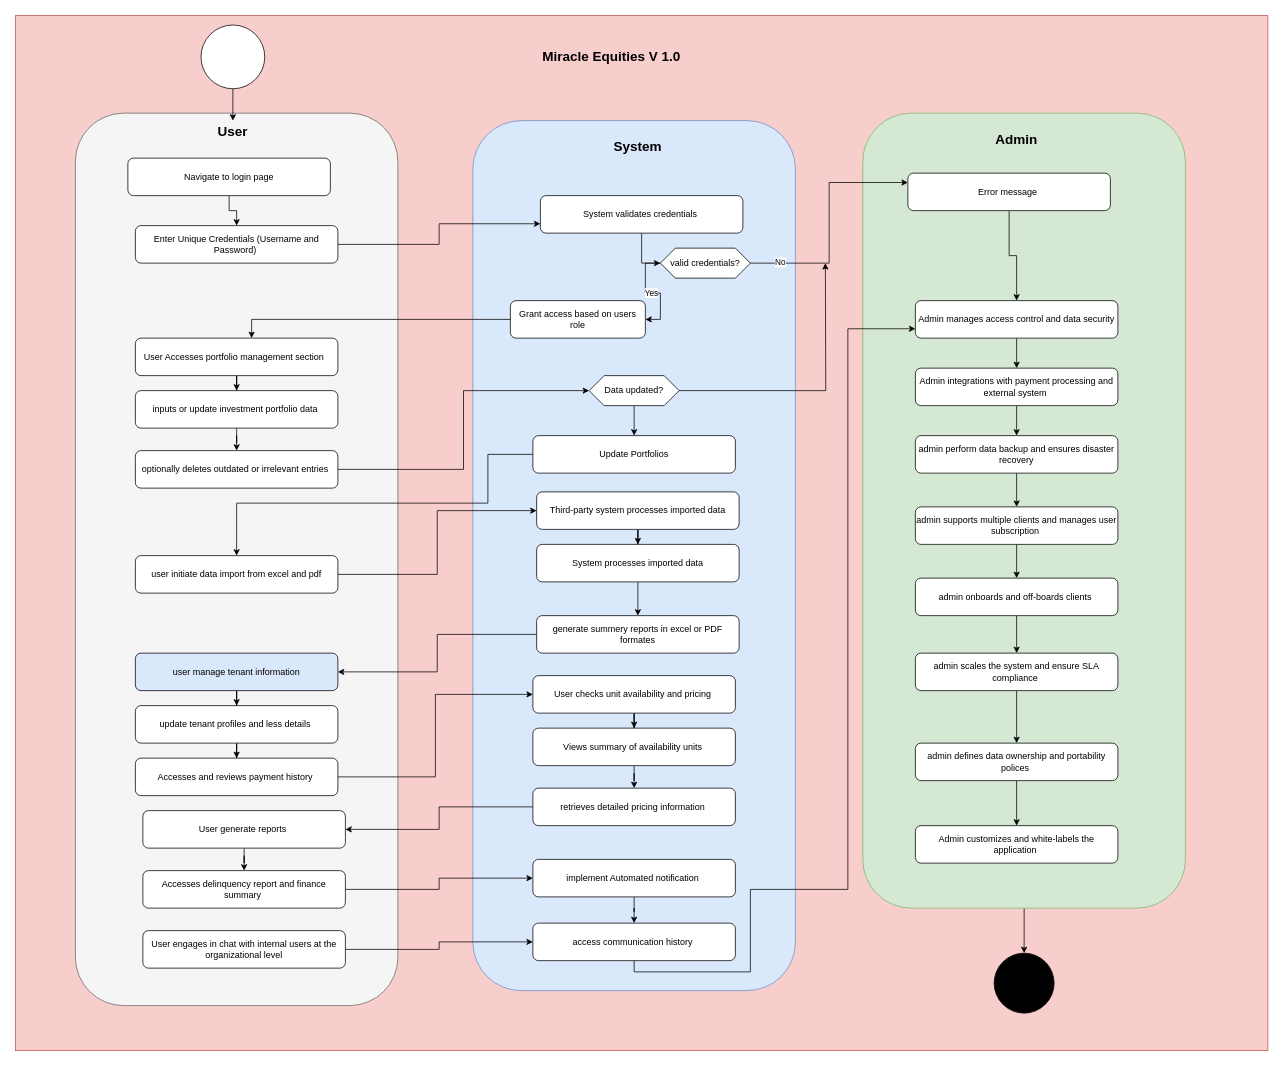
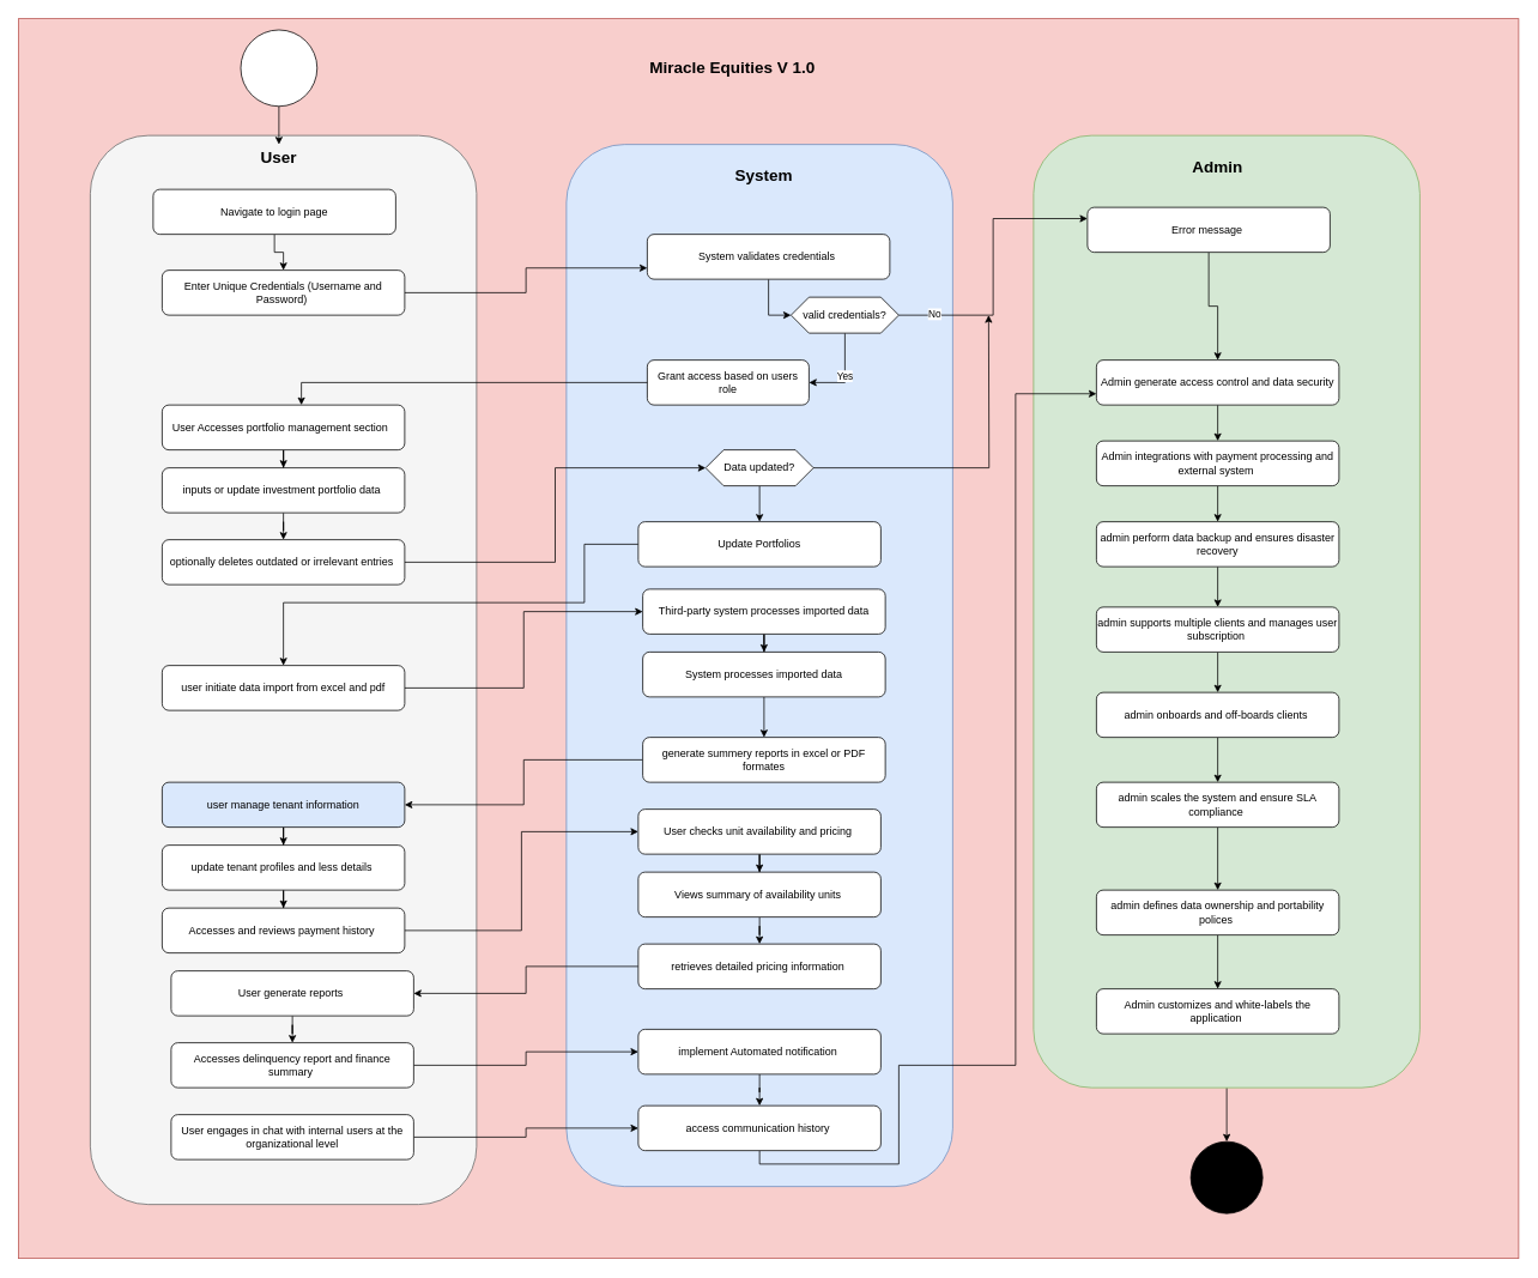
  <mxCell id="0" />
  <mxCell id="1" parent="0" />
  <mxCell id="2" value="" style="rounded=0;whiteSpace=wrap;html=1;fillColor=#f8cecc;strokeColor=#b85450;" vertex="1" parent="1"><mxGeometry x="20" y="20" width="1670" height="1380" as="geometry" /></mxCell>
  <mxCell id="3" value="" style="rounded=1;whiteSpace=wrap;html=1;fillColor=#f5f5f5;fontColor=#333333;strokeColor=#666666;" vertex="1" parent="1"><mxGeometry x="100" y="150" width="430" height="1190" as="geometry" /></mxCell>
  <mxCell id="4" value="" style="edgeStyle=orthogonalEdgeStyle;rounded=0;orthogonalLoop=1;jettySize=auto;html=1;" edge="1" parent="1" source="5" target="76"><mxGeometry relative="1" as="geometry" /></mxCell>
  <mxCell id="5" value="" style="rounded=1;whiteSpace=wrap;html=1;fillColor=#d5e8d4;strokeColor=#82b366;" vertex="1" parent="1"><mxGeometry x="1150" y="150" width="430" height="1060" as="geometry" /></mxCell>
  <mxCell id="6" value="" style="rounded=1;whiteSpace=wrap;html=1;fillColor=#dae8fc;strokeColor=#6c8ebf;" vertex="1" parent="1"><mxGeometry x="630" y="160" width="430" height="1160" as="geometry" /></mxCell>
  <mxCell id="7" style="edgeStyle=orthogonalEdgeStyle;rounded=0;orthogonalLoop=1;jettySize=auto;html=1;" edge="1" parent="1" source="8" target="13"><mxGeometry relative="1" as="geometry" /></mxCell>
  <mxCell id="8" value="Navigate to login page" style="rounded=1;whiteSpace=wrap;html=1;" vertex="1" parent="1"><mxGeometry x="170" y="210" width="270" height="50" as="geometry" /></mxCell>
  <mxCell id="9" value="&lt;font style=&quot;font-size: 18px;&quot;&gt;&lt;b style=&quot;&quot;&gt;User&lt;/b&gt;&lt;/font&gt;" style="text;html=1;strokeColor=none;fillColor=none;align=center;verticalAlign=middle;whiteSpace=wrap;rounded=0;" vertex="1" parent="1"><mxGeometry x="280" y="160" width="60" height="30" as="geometry" /></mxCell>
  <mxCell id="10" value="&lt;font style=&quot;font-size: 18px;&quot;&gt;&lt;b&gt;System&lt;/b&gt;&lt;/font&gt;" style="text;html=1;strokeColor=none;fillColor=none;align=center;verticalAlign=middle;whiteSpace=wrap;rounded=0;" vertex="1" parent="1"><mxGeometry x="820" y="180" width="60" height="30" as="geometry" /></mxCell>
  <mxCell id="11" value="&lt;b&gt;&lt;font style=&quot;font-size: 18px;&quot;&gt;Admin&lt;/font&gt;&lt;/b&gt;" style="text;html=1;strokeColor=none;fillColor=none;align=center;verticalAlign=middle;whiteSpace=wrap;rounded=0;" vertex="1" parent="1"><mxGeometry x="1325" y="170" width="60" height="30" as="geometry" /></mxCell>
  <mxCell id="12" style="edgeStyle=orthogonalEdgeStyle;rounded=0;orthogonalLoop=1;jettySize=auto;html=1;entryX=0;entryY=0.75;entryDx=0;entryDy=0;" edge="1" parent="1" source="13" target="33"><mxGeometry relative="1" as="geometry" /></mxCell>
  <mxCell id="13" value="Enter Unique Credentials (Username and Password)&amp;nbsp;" style="rounded=1;whiteSpace=wrap;html=1;" vertex="1" parent="1"><mxGeometry x="180" y="300" width="270" height="50" as="geometry" /></mxCell>
  <mxCell id="14" style="edgeStyle=orthogonalEdgeStyle;rounded=0;orthogonalLoop=1;jettySize=auto;html=1;entryX=0.5;entryY=0;entryDx=0;entryDy=0;" edge="1" parent="1" source="15" target="17"><mxGeometry relative="1" as="geometry" /></mxCell>
  <mxCell id="15" value="User Accesses portfolio management section&amp;nbsp;&amp;nbsp;" style="rounded=1;whiteSpace=wrap;html=1;" vertex="1" parent="1"><mxGeometry x="180" y="450" width="270" height="50" as="geometry" /></mxCell>
  <mxCell id="16" value="" style="edgeStyle=orthogonalEdgeStyle;rounded=0;orthogonalLoop=1;jettySize=auto;html=1;" edge="1" parent="1" source="17" target="19"><mxGeometry relative="1" as="geometry" /></mxCell>
  <mxCell id="17" value="inputs or update investment portfolio data&amp;nbsp;" style="rounded=1;whiteSpace=wrap;html=1;" vertex="1" parent="1"><mxGeometry x="180" y="520" width="270" height="50" as="geometry" /></mxCell>
  <mxCell id="18" style="edgeStyle=orthogonalEdgeStyle;rounded=0;orthogonalLoop=1;jettySize=auto;html=1;entryX=0;entryY=0.5;entryDx=0;entryDy=0;" edge="1" parent="1" source="19" target="41"><mxGeometry relative="1" as="geometry" /></mxCell>
  <mxCell id="19" value="optionally deletes outdated or irrelevant entries&amp;nbsp;" style="rounded=1;whiteSpace=wrap;html=1;" vertex="1" parent="1"><mxGeometry x="180" y="600" width="270" height="50" as="geometry" /></mxCell>
  <mxCell id="20" style="edgeStyle=orthogonalEdgeStyle;rounded=0;orthogonalLoop=1;jettySize=auto;html=1;entryX=0;entryY=0.5;entryDx=0;entryDy=0;" edge="1" parent="1" source="21" target="45"><mxGeometry relative="1" as="geometry" /></mxCell>
  <mxCell id="21" value="user initiate data import from excel and pdf" style="rounded=1;whiteSpace=wrap;html=1;" vertex="1" parent="1"><mxGeometry x="180" y="740" width="270" height="50" as="geometry" /></mxCell>
  <mxCell id="22" style="edgeStyle=orthogonalEdgeStyle;rounded=0;orthogonalLoop=1;jettySize=auto;html=1;entryX=0.5;entryY=0;entryDx=0;entryDy=0;" edge="1" parent="1" source="23" target="25"><mxGeometry relative="1" as="geometry" /></mxCell>
  <mxCell id="23" value="user manage tenant information" style="rounded=1;whiteSpace=wrap;html=1;fillColor=#dae8fc;" vertex="1" parent="1"><mxGeometry x="180" y="870" width="270" height="50" as="geometry" /></mxCell>
  <mxCell id="24" style="edgeStyle=orthogonalEdgeStyle;rounded=0;orthogonalLoop=1;jettySize=auto;html=1;" edge="1" parent="1" source="25" target="27"><mxGeometry relative="1" as="geometry" /></mxCell>
  <mxCell id="25" value="update tenant profiles and less details&amp;nbsp;" style="rounded=1;whiteSpace=wrap;html=1;" vertex="1" parent="1"><mxGeometry x="180" y="940" width="270" height="50" as="geometry" /></mxCell>
  <mxCell id="26" style="edgeStyle=orthogonalEdgeStyle;rounded=0;orthogonalLoop=1;jettySize=auto;html=1;entryX=0;entryY=0.5;entryDx=0;entryDy=0;" edge="1" parent="1" source="27" target="49"><mxGeometry relative="1" as="geometry" /></mxCell>
  <mxCell id="27" value="Accesses and reviews payment history&amp;nbsp;" style="rounded=1;whiteSpace=wrap;html=1;" vertex="1" parent="1"><mxGeometry x="180" y="1010" width="270" height="50" as="geometry" /></mxCell>
  <mxCell id="28" style="edgeStyle=orthogonalEdgeStyle;rounded=0;orthogonalLoop=1;jettySize=auto;html=1;entryX=0;entryY=0.5;entryDx=0;entryDy=0;" edge="1" parent="1" source="29" target="55"><mxGeometry relative="1" as="geometry" /></mxCell>
  <mxCell id="29" value="Accesses delinquency report and finance summary&amp;nbsp;" style="rounded=1;whiteSpace=wrap;html=1;" vertex="1" parent="1"><mxGeometry x="190" y="1160" width="270" height="50" as="geometry" /></mxCell>
  <mxCell id="30" style="edgeStyle=orthogonalEdgeStyle;rounded=0;orthogonalLoop=1;jettySize=auto;html=1;entryX=0.5;entryY=0;entryDx=0;entryDy=0;" edge="1" parent="1" source="31" target="29"><mxGeometry relative="1" as="geometry" /></mxCell>
  <mxCell id="31" value="User generate reports&amp;nbsp;" style="rounded=1;whiteSpace=wrap;html=1;" vertex="1" parent="1"><mxGeometry x="190" y="1080" width="270" height="50" as="geometry" /></mxCell>
  <mxCell id="32" style="edgeStyle=orthogonalEdgeStyle;rounded=0;orthogonalLoop=1;jettySize=auto;html=1;entryX=0;entryY=0.5;entryDx=0;entryDy=0;" edge="1" parent="1" source="33" target="37"><mxGeometry relative="1" as="geometry" /></mxCell>
  <mxCell id="33" value="System validates credentials&amp;nbsp;" style="rounded=1;whiteSpace=wrap;html=1;" vertex="1" parent="1"><mxGeometry x="720" y="260" width="270" height="50" as="geometry" /></mxCell>
  <mxCell id="34" value="Yes" style="edgeStyle=orthogonalEdgeStyle;rounded=0;orthogonalLoop=1;jettySize=auto;html=1;entryX=1;entryY=0.5;entryDx=0;entryDy=0;" edge="1" parent="1" source="37" target="38"><mxGeometry relative="1" as="geometry" /></mxCell>
  <mxCell id="35" style="edgeStyle=orthogonalEdgeStyle;rounded=0;orthogonalLoop=1;jettySize=auto;html=1;entryX=0;entryY=0.25;entryDx=0;entryDy=0;" edge="1" parent="1" source="37" target="73"><mxGeometry relative="1" as="geometry" /></mxCell>
  <mxCell id="36" value="No" style="edgeLabel;html=1;align=center;verticalAlign=middle;resizable=0;points=[];" vertex="1" connectable="0" parent="35"><mxGeometry x="-0.756" y="2" relative="1" as="geometry"><mxPoint as="offset" /></mxGeometry></mxCell>
  <mxCell id="37" value="valid credentials?" style="shape=hexagon;perimeter=hexagonPerimeter2;whiteSpace=wrap;html=1;fixedSize=1;" vertex="1" parent="1"><mxGeometry x="880" y="330" width="120" height="40" as="geometry" /></mxCell>
- <mxCell id="38" value="Grant access based on users role" style="rounded=1;whiteSpace=wrap;html=1;" vertex="1" parent="1"><mxGeometry x="680" y="400" width="180" height="50" as="geometry" /></mxCell>
+ <mxCell id="38" value="Grant access based on users role" style="rounded=1;whiteSpace=wrap;html=1;" vertex="1" parent="1"><mxGeometry x="720" y="400" width="180" height="50" as="geometry" /></mxCell>
  <mxCell id="39" style="edgeStyle=orthogonalEdgeStyle;rounded=0;orthogonalLoop=1;jettySize=auto;html=1;entryX=0.5;entryY=0;entryDx=0;entryDy=0;" edge="1" parent="1" source="41" target="43"><mxGeometry relative="1" as="geometry" /></mxCell>
  <mxCell id="40" style="edgeStyle=orthogonalEdgeStyle;rounded=0;orthogonalLoop=1;jettySize=auto;html=1;" edge="1" parent="1" source="41"><mxGeometry relative="1" as="geometry"><mxPoint x="1100" y="350" as="targetPoint" /></mxGeometry></mxCell>
  <mxCell id="41" value="Data updated?" style="shape=hexagon;perimeter=hexagonPerimeter2;whiteSpace=wrap;html=1;fixedSize=1;" vertex="1" parent="1"><mxGeometry x="785" y="500" width="120" height="40" as="geometry" /></mxCell>
  <mxCell id="42" style="edgeStyle=orthogonalEdgeStyle;rounded=0;orthogonalLoop=1;jettySize=auto;html=1;entryX=0.5;entryY=0;entryDx=0;entryDy=0;" edge="1" parent="1" source="43" target="21"><mxGeometry relative="1" as="geometry"><Array as="points"><mxPoint x="650" y="605" /><mxPoint x="650" y="670" /><mxPoint x="315" y="670" /></Array></mxGeometry></mxCell>
  <mxCell id="43" value="Update Portfolios" style="rounded=1;whiteSpace=wrap;html=1;" vertex="1" parent="1"><mxGeometry x="710" y="580" width="270" height="50" as="geometry" /></mxCell>
  <mxCell id="44" value="" style="edgeStyle=orthogonalEdgeStyle;rounded=0;orthogonalLoop=1;jettySize=auto;html=1;" edge="1" parent="1" source="45" target="83"><mxGeometry relative="1" as="geometry" /></mxCell>
  <mxCell id="45" value="Third-party system processes imported data" style="rounded=1;whiteSpace=wrap;html=1;" vertex="1" parent="1"><mxGeometry x="715" y="655" width="270" height="50" as="geometry" /></mxCell>
  <mxCell id="46" style="edgeStyle=orthogonalEdgeStyle;rounded=0;orthogonalLoop=1;jettySize=auto;html=1;" edge="1" parent="1" source="47" target="23"><mxGeometry relative="1" as="geometry" /></mxCell>
  <mxCell id="47" value="generate summery reports in excel or PDF formates" style="rounded=1;whiteSpace=wrap;html=1;" vertex="1" parent="1"><mxGeometry x="715" y="820" width="270" height="50" as="geometry" /></mxCell>
  <mxCell id="48" style="edgeStyle=orthogonalEdgeStyle;rounded=0;orthogonalLoop=1;jettySize=auto;html=1;" edge="1" parent="1" source="49" target="51"><mxGeometry relative="1" as="geometry" /></mxCell>
  <mxCell id="49" value="User checks unit availability and pricing&amp;nbsp;" style="rounded=1;whiteSpace=wrap;html=1;" vertex="1" parent="1"><mxGeometry x="710" y="900" width="270" height="50" as="geometry" /></mxCell>
  <mxCell id="50" style="edgeStyle=orthogonalEdgeStyle;rounded=0;orthogonalLoop=1;jettySize=auto;html=1;entryX=0.5;entryY=0;entryDx=0;entryDy=0;" edge="1" parent="1" source="51" target="53"><mxGeometry relative="1" as="geometry" /></mxCell>
  <mxCell id="51" value="Views summary of availability units&amp;nbsp;" style="rounded=1;whiteSpace=wrap;html=1;" vertex="1" parent="1"><mxGeometry x="710" y="970" width="270" height="50" as="geometry" /></mxCell>
  <mxCell id="52" style="edgeStyle=orthogonalEdgeStyle;rounded=0;orthogonalLoop=1;jettySize=auto;html=1;entryX=1;entryY=0.5;entryDx=0;entryDy=0;" edge="1" parent="1" source="53" target="31"><mxGeometry relative="1" as="geometry" /></mxCell>
  <mxCell id="53" value="retrieves detailed pricing information&amp;nbsp;" style="rounded=1;whiteSpace=wrap;html=1;" vertex="1" parent="1"><mxGeometry x="710" y="1050" width="270" height="50" as="geometry" /></mxCell>
  <mxCell id="54" style="edgeStyle=orthogonalEdgeStyle;rounded=0;orthogonalLoop=1;jettySize=auto;html=1;entryX=0.5;entryY=0;entryDx=0;entryDy=0;" edge="1" parent="1" source="55" target="57"><mxGeometry relative="1" as="geometry" /></mxCell>
  <mxCell id="55" value="implement Automated notification&amp;nbsp;" style="rounded=1;whiteSpace=wrap;html=1;" vertex="1" parent="1"><mxGeometry x="710" y="1145" width="270" height="50" as="geometry" /></mxCell>
  <mxCell id="56" style="edgeStyle=orthogonalEdgeStyle;rounded=0;orthogonalLoop=1;jettySize=auto;html=1;entryX=0;entryY=0.75;entryDx=0;entryDy=0;" edge="1" parent="1" source="57" target="71"><mxGeometry relative="1" as="geometry"><Array as="points"><mxPoint x="1000" y="1295" /><mxPoint x="1000" y="1185" /><mxPoint x="1130" y="1185" /><mxPoint x="1130" y="437" /></Array></mxGeometry></mxCell>
  <mxCell id="57" value="access communication history&amp;nbsp;" style="rounded=1;whiteSpace=wrap;html=1;" vertex="1" parent="1"><mxGeometry x="710" y="1230" width="270" height="50" as="geometry" /></mxCell>
  <mxCell id="58" style="edgeStyle=orthogonalEdgeStyle;rounded=0;orthogonalLoop=1;jettySize=auto;html=1;entryX=0.5;entryY=0;entryDx=0;entryDy=0;" edge="1" parent="1" source="59" target="61"><mxGeometry relative="1" as="geometry" /></mxCell>
  <mxCell id="59" value="admin supports multiple clients and manages user subscription&amp;nbsp;" style="rounded=1;whiteSpace=wrap;html=1;" vertex="1" parent="1"><mxGeometry x="1220" y="675" width="270" height="50" as="geometry" /></mxCell>
  <mxCell id="60" style="edgeStyle=orthogonalEdgeStyle;rounded=0;orthogonalLoop=1;jettySize=auto;html=1;entryX=0.5;entryY=0;entryDx=0;entryDy=0;" edge="1" parent="1" source="61" target="63"><mxGeometry relative="1" as="geometry" /></mxCell>
  <mxCell id="61" value="admin onboards and off-boards clients&amp;nbsp;" style="rounded=1;whiteSpace=wrap;html=1;" vertex="1" parent="1"><mxGeometry x="1220" y="770" width="270" height="50" as="geometry" /></mxCell>
  <mxCell id="62" style="edgeStyle=orthogonalEdgeStyle;rounded=0;orthogonalLoop=1;jettySize=auto;html=1;entryX=0.5;entryY=0;entryDx=0;entryDy=0;" edge="1" parent="1" source="63" target="65"><mxGeometry relative="1" as="geometry" /></mxCell>
  <mxCell id="63" value="admin scales the system and ensure SLA compliance&amp;nbsp;" style="rounded=1;whiteSpace=wrap;html=1;" vertex="1" parent="1"><mxGeometry x="1220" y="870" width="270" height="50" as="geometry" /></mxCell>
  <mxCell id="64" style="edgeStyle=orthogonalEdgeStyle;rounded=0;orthogonalLoop=1;jettySize=auto;html=1;entryX=0.5;entryY=0;entryDx=0;entryDy=0;" edge="1" parent="1" source="65" target="74"><mxGeometry relative="1" as="geometry" /></mxCell>
  <mxCell id="65" value="admin defines data ownership and portability polices&amp;nbsp;" style="rounded=1;whiteSpace=wrap;html=1;" vertex="1" parent="1"><mxGeometry x="1220" y="990" width="270" height="50" as="geometry" /></mxCell>
  <mxCell id="66" style="edgeStyle=orthogonalEdgeStyle;rounded=0;orthogonalLoop=1;jettySize=auto;html=1;entryX=0.5;entryY=0;entryDx=0;entryDy=0;" edge="1" parent="1" source="67" target="59"><mxGeometry relative="1" as="geometry" /></mxCell>
  <mxCell id="67" value="admin perform data backup and ensures disaster recovery" style="rounded=1;whiteSpace=wrap;html=1;" vertex="1" parent="1"><mxGeometry x="1220" y="580" width="270" height="50" as="geometry" /></mxCell>
  <mxCell id="68" value="" style="edgeStyle=orthogonalEdgeStyle;rounded=0;orthogonalLoop=1;jettySize=auto;html=1;" edge="1" parent="1" source="69" target="67"><mxGeometry relative="1" as="geometry" /></mxCell>
  <mxCell id="69" value="Admin integrations with payment processing and external system&amp;nbsp;" style="rounded=1;whiteSpace=wrap;html=1;" vertex="1" parent="1"><mxGeometry x="1220" y="490" width="270" height="50" as="geometry" /></mxCell>
  <mxCell id="70" value="" style="edgeStyle=orthogonalEdgeStyle;rounded=0;orthogonalLoop=1;jettySize=auto;html=1;" edge="1" parent="1" source="71" target="69"><mxGeometry relative="1" as="geometry" /></mxCell>
- <mxCell id="71" value="Admin manages access control and data security" style="rounded=1;whiteSpace=wrap;html=1;" vertex="1" parent="1"><mxGeometry x="1220" y="400" width="270" height="50" as="geometry" /></mxCell>
+ <mxCell id="71" value="Admin generate access control and data security" style="rounded=1;whiteSpace=wrap;html=1;" vertex="1" parent="1"><mxGeometry x="1220" y="400" width="270" height="50" as="geometry" /></mxCell>
  <mxCell id="72" style="edgeStyle=orthogonalEdgeStyle;rounded=0;orthogonalLoop=1;jettySize=auto;html=1;entryX=0.5;entryY=0;entryDx=0;entryDy=0;" edge="1" parent="1" source="73" target="71"><mxGeometry relative="1" as="geometry" /></mxCell>
  <mxCell id="73" value="Error message&amp;nbsp;" style="rounded=1;whiteSpace=wrap;html=1;" vertex="1" parent="1"><mxGeometry x="1210" y="230" width="270" height="50" as="geometry" /></mxCell>
  <mxCell id="74" value="Admin customizes and white-labels the application&amp;nbsp;" style="rounded=1;whiteSpace=wrap;html=1;" vertex="1" parent="1"><mxGeometry x="1220" y="1100" width="270" height="50" as="geometry" /></mxCell>
  <mxCell id="75" style="edgeStyle=orthogonalEdgeStyle;rounded=0;orthogonalLoop=1;jettySize=auto;html=1;entryX=0.574;entryY=0;entryDx=0;entryDy=0;entryPerimeter=0;" edge="1" parent="1" source="38" target="15"><mxGeometry relative="1" as="geometry" /></mxCell>
  <mxCell id="76" value="" style="ellipse;whiteSpace=wrap;html=1;aspect=fixed;fillColor=#000000;" vertex="1" parent="1"><mxGeometry x="1325" y="1270" width="80" height="80" as="geometry" /></mxCell>
  <mxCell id="77" style="edgeStyle=orthogonalEdgeStyle;rounded=0;orthogonalLoop=1;jettySize=auto;html=1;entryX=0.5;entryY=0;entryDx=0;entryDy=0;" edge="1" parent="1" source="78" target="9"><mxGeometry relative="1" as="geometry" /></mxCell>
  <mxCell id="78" value="" style="ellipse;whiteSpace=wrap;html=1;aspect=fixed;" vertex="1" parent="1"><mxGeometry x="267.5" y="32.5" width="85" height="85" as="geometry" /></mxCell>
  <mxCell id="79" value="&lt;b&gt;&lt;font style=&quot;font-size: 18px;&quot;&gt;Miracle Equities V 1.0&lt;/font&gt;&lt;/b&gt;" style="text;html=1;strokeColor=none;fillColor=none;align=center;verticalAlign=middle;whiteSpace=wrap;rounded=0;" vertex="1" parent="1"><mxGeometry x="690" y="60" width="250" height="30" as="geometry" /></mxCell>
  <mxCell id="80" style="edgeStyle=orthogonalEdgeStyle;rounded=0;orthogonalLoop=1;jettySize=auto;html=1;entryX=0;entryY=0.5;entryDx=0;entryDy=0;" edge="1" parent="1" source="81" target="57"><mxGeometry relative="1" as="geometry" /></mxCell>
  <mxCell id="81" value="User engages in chat with internal users at the organizational level" style="rounded=1;whiteSpace=wrap;html=1;" vertex="1" parent="1"><mxGeometry x="190" y="1240" width="270" height="50" as="geometry" /></mxCell>
  <mxCell id="82" value="" style="edgeStyle=orthogonalEdgeStyle;rounded=0;orthogonalLoop=1;jettySize=auto;html=1;" edge="1" parent="1" source="83" target="47"><mxGeometry relative="1" as="geometry" /></mxCell>
  <mxCell id="83" value="System processes imported data" style="rounded=1;whiteSpace=wrap;html=1;" vertex="1" parent="1"><mxGeometry x="715" y="725" width="270" height="50" as="geometry" /></mxCell>
